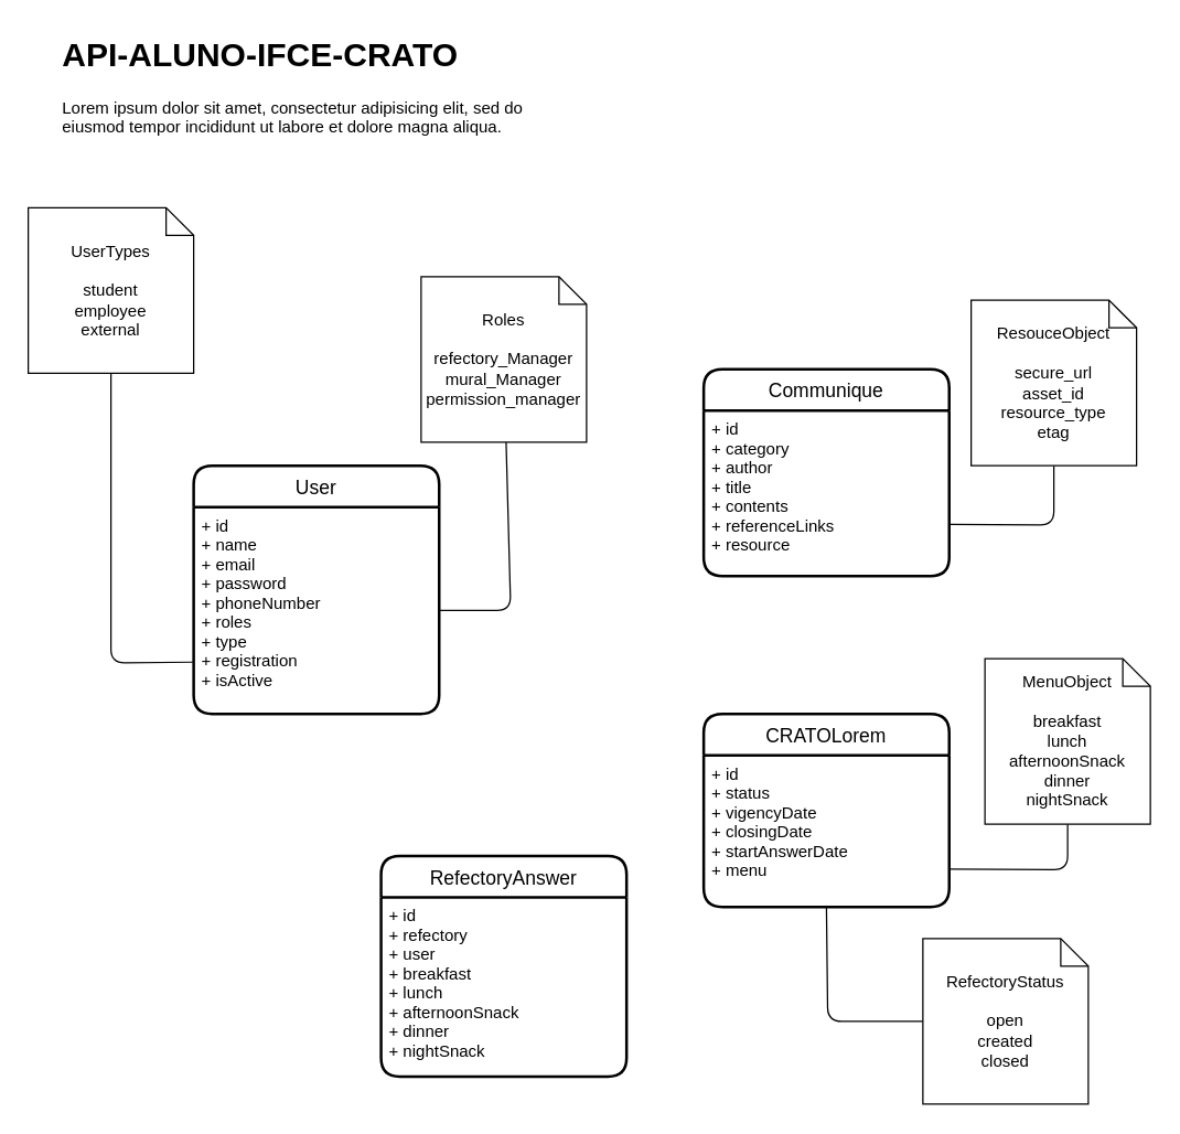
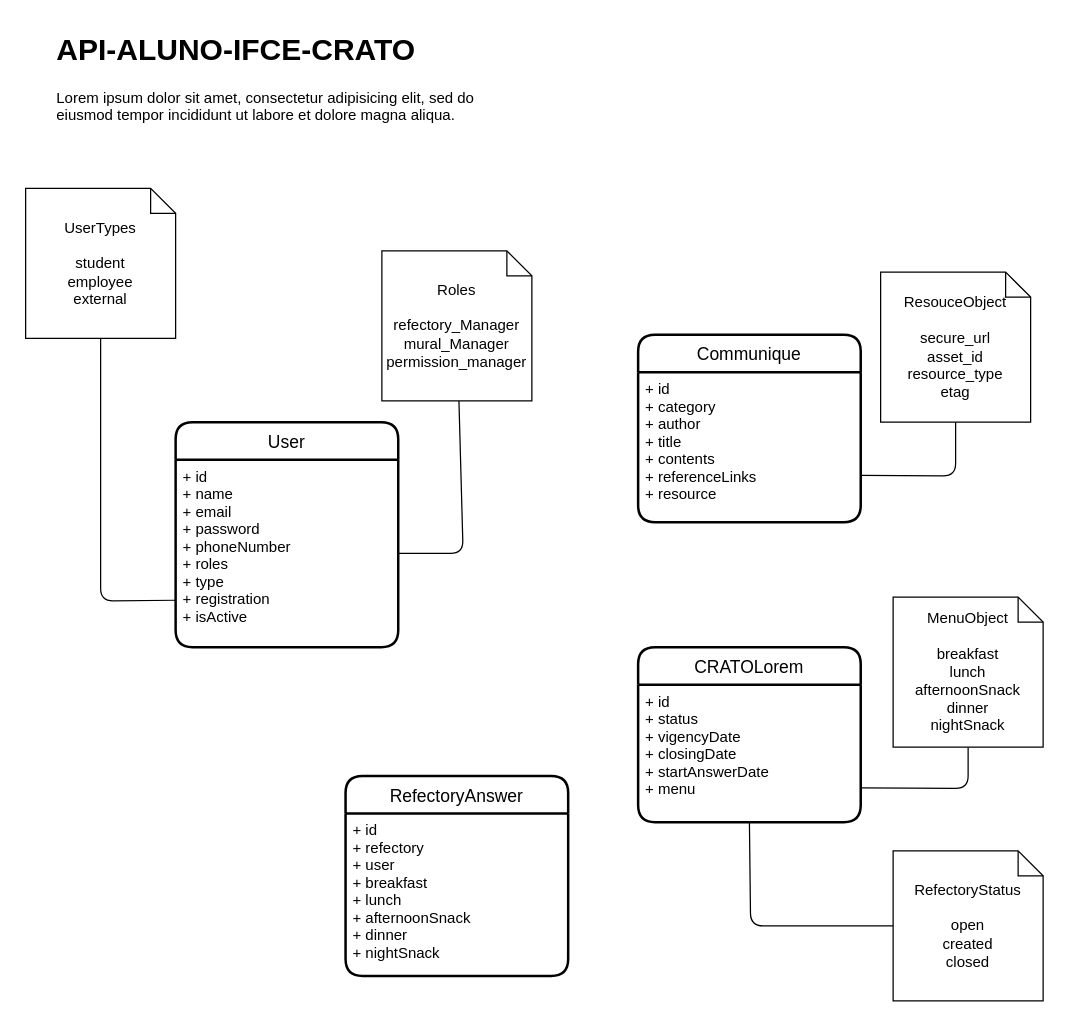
  <mxCell id="0" />
  <mxCell id="1" parent="0" />
  <mxCell id="2" value="User" style="swimlane;childLayout=stackLayout;horizontal=1;startSize=30;horizontalStack=0;rounded=1;fontSize=14;fontStyle=0;strokeWidth=2;resizeParent=0;resizeLast=1;shadow=0;dashed=0;align=center;" parent="1" vertex="1"><mxGeometry x="140" y="337" width="178.09" height="180" as="geometry" /></mxCell>
  <mxCell id="3" value="+ id&#10;+ name&#10;+ email&#10;+ password&#10;+ phoneNumber&#10;+ roles&#10;+ type&#10;+ registration&#10;+ isActive" style="align=left;strokeColor=none;fillColor=none;spacingLeft=4;fontSize=12;verticalAlign=top;resizable=0;rotatable=0;part=1;" parent="2" vertex="1"><mxGeometry y="30" width="178.09" height="150" as="geometry" /></mxCell>
  <mxCell id="4" value="Communique" style="swimlane;childLayout=stackLayout;horizontal=1;startSize=30;horizontalStack=0;rounded=1;fontSize=14;fontStyle=0;strokeWidth=2;resizeParent=0;resizeLast=1;shadow=0;dashed=0;align=center;" parent="1" vertex="1"><mxGeometry x="510" y="267" width="178.09" height="150" as="geometry" /></mxCell>
  <mxCell id="5" value="+ id&#10;+ category&#10;+ author&#10;+ title&#10;+ contents&#10;+ referenceLinks&#10;+ resource" style="align=left;strokeColor=none;fillColor=none;spacingLeft=4;fontSize=12;verticalAlign=top;resizable=0;rotatable=0;part=1;" parent="4" vertex="1"><mxGeometry y="30" width="178.09" height="120" as="geometry" /></mxCell>
  <mxCell id="6" style="edgeStyle=none;html=1;entryX=1;entryY=0.75;entryDx=0;entryDy=0;endArrow=none;endFill=0;" parent="1" source="7" target="4" edge="1"><mxGeometry relative="1" as="geometry"><Array as="points"><mxPoint x="764" y="380" /></Array></mxGeometry></mxCell>
  <mxCell id="7" value="ResouceObject&lt;br&gt;&lt;br&gt;secure_url&lt;br&gt;asset_id&lt;br&gt;resource_type&lt;br&gt;etag" style="shape=note;size=20;whiteSpace=wrap;html=1;" parent="1" vertex="1"><mxGeometry x="704" y="217" width="120" height="120" as="geometry" /></mxCell>
  <mxCell id="8" value="CRATOLorem" style="swimlane;childLayout=stackLayout;horizontal=1;startSize=30;horizontalStack=0;rounded=1;fontSize=14;fontStyle=0;strokeWidth=2;resizeParent=0;resizeLast=1;shadow=0;dashed=0;align=center;" parent="1" vertex="1"><mxGeometry x="510" y="517" width="178.09" height="140" as="geometry" /></mxCell>
  <mxCell id="9" value="+ id&#10;+ status&#10;+ vigencyDate&#10;+ closingDate&#10;+ startAnswerDate&#10;+ menu" style="align=left;strokeColor=none;fillColor=none;spacingLeft=4;fontSize=12;verticalAlign=top;resizable=0;rotatable=0;part=1;" parent="8" vertex="1"><mxGeometry y="30" width="178.09" height="110" as="geometry" /></mxCell>
  <mxCell id="10" style="edgeStyle=none;html=1;entryX=1;entryY=0.75;entryDx=0;entryDy=0;endArrow=none;endFill=0;" parent="1" source="11" target="9" edge="1"><mxGeometry relative="1" as="geometry"><Array as="points"><mxPoint x="774" y="630" /></Array></mxGeometry></mxCell>
  <mxCell id="11" value="MenuObject&lt;br&gt;&lt;br&gt;breakfast&lt;br&gt;lunch&lt;br&gt;afternoonSnack&lt;br&gt;dinner&lt;br&gt;nightSnack" style="shape=note;size=20;whiteSpace=wrap;html=1;" parent="1" vertex="1"><mxGeometry x="714" y="477" width="120" height="120" as="geometry" /></mxCell>
  <mxCell id="12" style="edgeStyle=none;html=1;entryX=0;entryY=0.75;entryDx=0;entryDy=0;endArrow=none;endFill=0;" parent="1" source="13" target="3" edge="1"><mxGeometry relative="1" as="geometry"><Array as="points"><mxPoint x="80" y="480" /></Array></mxGeometry></mxCell>
  <mxCell id="13" value="UserTypes&lt;br&gt;&lt;br&gt;student&lt;br&gt;&lt;div&gt;employee&lt;/div&gt;&lt;div&gt;external&lt;/div&gt;" style="shape=note;size=20;whiteSpace=wrap;html=1;" parent="1" vertex="1"><mxGeometry x="20" y="150" width="120" height="120" as="geometry" /></mxCell>
  <mxCell id="14" value="&lt;h1&gt;API-ALUNO-IFCE-CRATO&lt;/h1&gt;&lt;p&gt;Lorem ipsum dolor sit amet, consectetur adipisicing elit, sed do eiusmod tempor incididunt ut labore et dolore magna aliqua.&lt;/p&gt;" style="text;html=1;strokeColor=none;fillColor=none;spacing=5;spacingTop=-20;whiteSpace=wrap;overflow=hidden;rounded=0;" parent="1" vertex="1"><mxGeometry x="40" y="20" width="360" height="120" as="geometry" /></mxCell>
  <mxCell id="15" style="edgeStyle=none;html=1;entryX=1;entryY=0.5;entryDx=0;entryDy=0;endArrow=none;endFill=0;" parent="1" source="16" target="3" edge="1"><mxGeometry relative="1" as="geometry"><Array as="points"><mxPoint x="370" y="442" /></Array></mxGeometry></mxCell>
  <mxCell id="16" value="Roles&lt;br&gt;&lt;br&gt;&lt;div&gt;refectory_Manager&lt;/div&gt;&lt;div&gt;mural_Manager&lt;/div&gt;&lt;div&gt;permission_manager&lt;/div&gt;" style="shape=note;size=20;whiteSpace=wrap;html=1;" parent="1" vertex="1"><mxGeometry x="305" y="200" width="120" height="120" as="geometry" /></mxCell>
  <mxCell id="17" style="edgeStyle=none;html=1;entryX=0.5;entryY=1;entryDx=0;entryDy=0;endArrow=none;endFill=0;" parent="1" source="18" target="9" edge="1"><mxGeometry relative="1" as="geometry"><Array as="points"><mxPoint x="600" y="740" /></Array></mxGeometry></mxCell>
- <mxCell id="18" value="RefectoryStatus&lt;br&gt;&lt;br&gt;&lt;div&gt;open&lt;/div&gt;&lt;div&gt;created&lt;/div&gt;&lt;div&gt;closed&lt;/div&gt;" style="shape=note;size=20;whiteSpace=wrap;html=1;" parent="1" vertex="1"><mxGeometry x="669" y="680" width="120" height="120" as="geometry" /></mxCell>
+ <mxCell id="18" value="RefectoryStatus&lt;br&gt;&lt;br&gt;&lt;div&gt;open&lt;/div&gt;&lt;div&gt;created&lt;/div&gt;&lt;div&gt;closed&lt;/div&gt;" style="shape=note;size=20;whiteSpace=wrap;html=1;" parent="1" vertex="1"><mxGeometry x="714" y="680" width="120" height="120" as="geometry" /></mxCell>
  <mxCell id="19" value="RefectoryAnswer" style="swimlane;childLayout=stackLayout;horizontal=1;startSize=30;horizontalStack=0;rounded=1;fontSize=14;fontStyle=0;strokeWidth=2;resizeParent=0;resizeLast=1;shadow=0;dashed=0;align=center;" vertex="1" parent="1"><mxGeometry x="275.95" y="620" width="178.09" height="160" as="geometry" /></mxCell>
  <mxCell id="20" value="+ id&#10;+ refectory&#10;+ user&#10;+ breakfast&#10;+ lunch&#10;+ afternoonSnack&#10;+ dinner&#10;+ nightSnack" style="align=left;strokeColor=none;fillColor=none;spacingLeft=4;fontSize=12;verticalAlign=top;resizable=0;rotatable=0;part=1;" vertex="1" parent="19"><mxGeometry y="30" width="178.09" height="130" as="geometry" /></mxCell>
